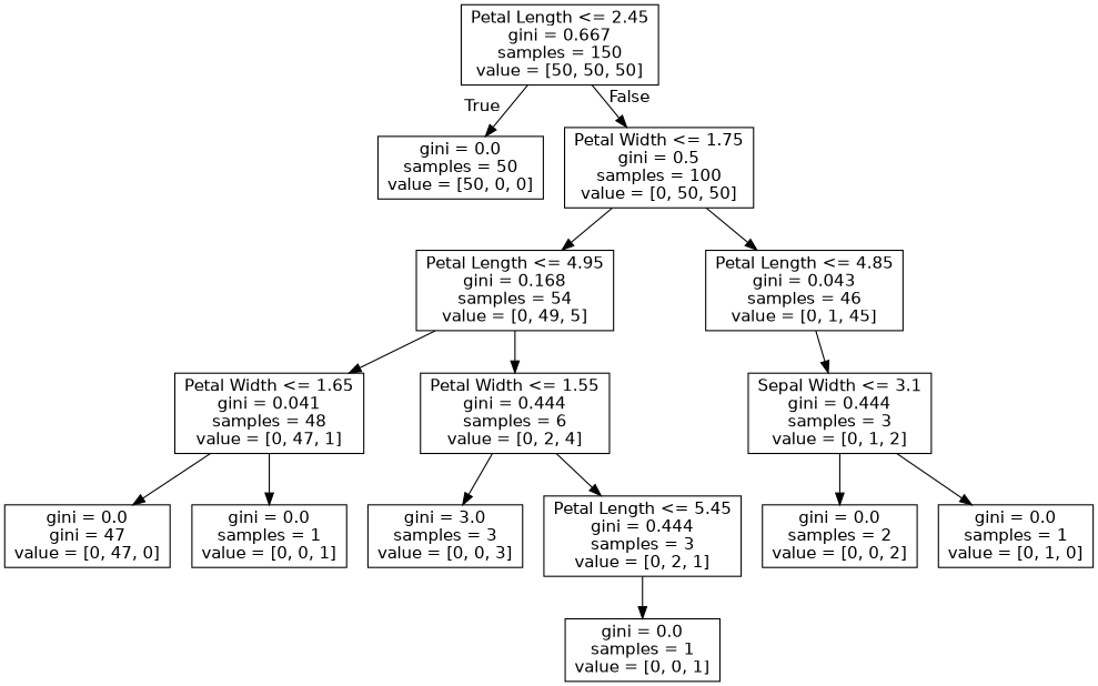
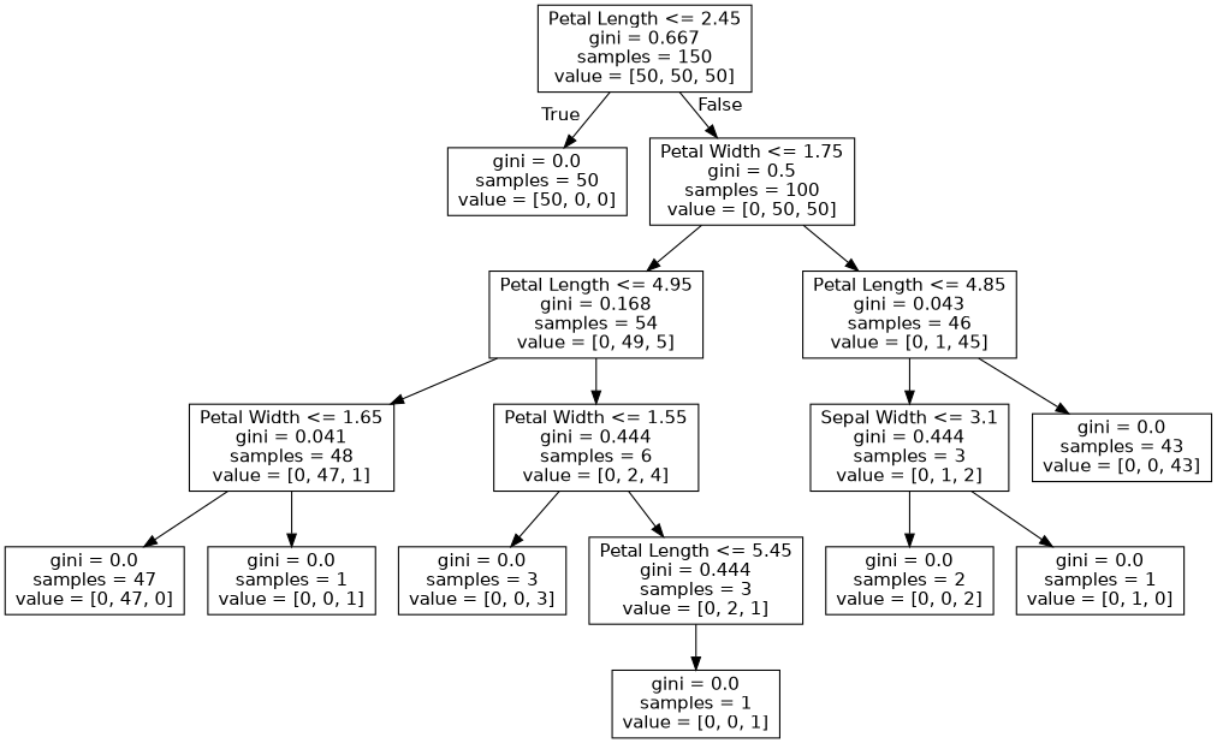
  digraph {
    node [fontname=helvetica shape=box]
    edge [fontname=helvetica]
    n1 [label="Petal Length <= 2.45\ngini = 0.667\nsamples = 150\nvalue = [50, 50, 50]"]
    n2 [label="gini = 0.0\nsamples = 50\nvalue = [50, 0, 0]"]
    n3 [label="Petal Width <= 1.75\ngini = 0.5\nsamples = 100\nvalue = [0, 50, 50]"]
    n4 [label="Petal Length <= 4.95\ngini = 0.168\nsamples = 54\nvalue = [0, 49, 5]"]
    n5 [label="Petal Length <= 4.85\ngini = 0.043\nsamples = 46\nvalue = [0, 1, 45]"]
    n6 [label="Petal Width <= 1.65\ngini = 0.041\nsamples = 48\nvalue = [0, 47, 1]"]
    n7 [label="Petal Width <= 1.55\ngini = 0.444\nsamples = 6\nvalue = [0, 2, 4]"]
    n8 [label="Sepal Width <= 3.1\ngini = 0.444\nsamples = 3\nvalue = [0, 1, 2]"]
-   n10 [label="gini = 0.0\ngini = 47\nvalue = [0, 47, 0]"]
+   n9 [label="gini = 0.0\nsamples = 43\nvalue = [0, 0, 43]"]
+   n10 [label="gini = 0.0\nsamples = 47\nvalue = [0, 47, 0]"]
    n11 [label="gini = 0.0\nsamples = 1\nvalue = [0, 0, 1]"]
-   n12 [label="gini = 3.0\nsamples = 3\nvalue = [0, 0, 3]"]
+   n12 [label="gini = 0.0\nsamples = 3\nvalue = [0, 0, 3]"]
    n13 [label="Petal Length <= 5.45\ngini = 0.444\nsamples = 3\nvalue = [0, 2, 1]"]
    n14 [label="gini = 0.0\nsamples = 1\nvalue = [0, 0, 1]"]
    n15 [label="gini = 0.0\nsamples = 2\nvalue = [0, 0, 2]"]
    n16 [label="gini = 0.0\nsamples = 1\nvalue = [0, 1, 0]"]
    n1 -> n2 [headlabel=True labelangle=45 labeldistance=2.5]
    n1 -> n3 [headlabel=False labelangle=-45 labeldistance=2.5]
    n3 -> n4
    n3 -> n5
    n4 -> n6
    n4 -> n7
    n5 -> n8
+   n5 -> n9
    n6 -> n10
    n6 -> n11
    n7 -> n12
    n7 -> n13
    n8 -> n15
    n8 -> n16
    n13 -> n14
  }
